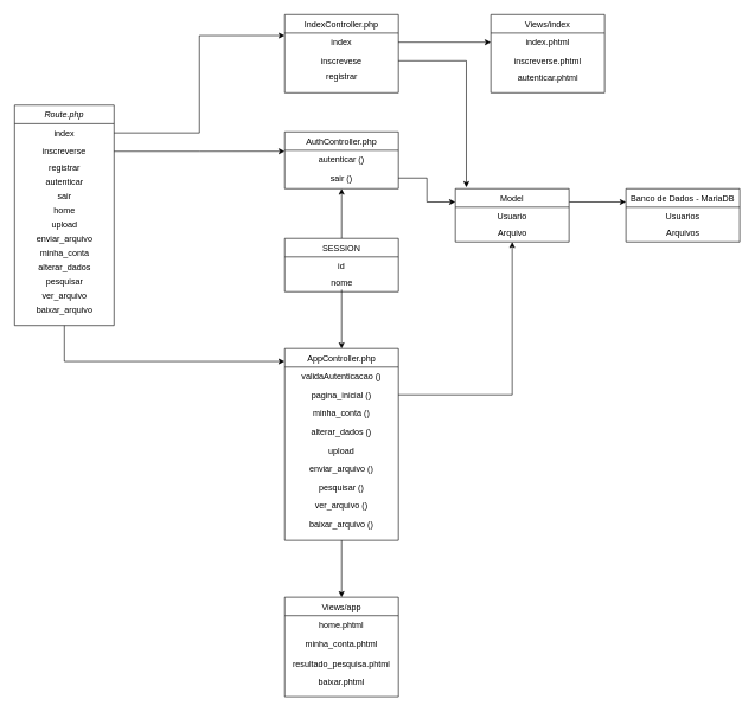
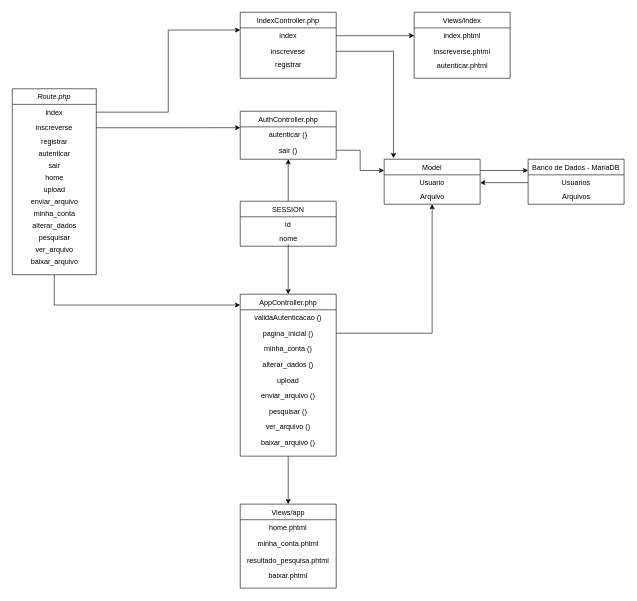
  <mxCell id="0" />
  <mxCell id="1" parent="0" />
  <mxCell id="2" style="edgeStyle=orthogonalEdgeStyle;rounded=0;orthogonalLoop=1;jettySize=auto;html=1;exitX=0.5;exitY=1;exitDx=0;exitDy=0;entryX=-0.001;entryY=0.067;entryDx=0;entryDy=0;entryPerimeter=0;" parent="1" source="3" target="33" edge="1"><mxGeometry relative="1" as="geometry" /></mxCell>
  <mxCell id="3" value="Route.php" style="swimlane;fontStyle=2;align=center;verticalAlign=top;childLayout=stackLayout;horizontal=1;startSize=26;horizontalStack=0;resizeParent=1;resizeLast=0;collapsible=1;marginBottom=0;rounded=0;shadow=0;strokeWidth=1;" parent="1" vertex="1"><mxGeometry x="20" y="147.5" width="140" height="310" as="geometry"><mxRectangle x="230" y="140" width="160" height="26" as="alternateBounds" /></mxGeometry></mxCell>
  <mxCell id="4" value="index" style="text;align=center;verticalAlign=top;spacingLeft=4;spacingRight=4;overflow=hidden;rotatable=0;points=[[0,0.5],[1,0.5]];portConstraint=eastwest;" parent="3" vertex="1"><mxGeometry y="26" width="140" height="26" as="geometry" /></mxCell>
  <mxCell id="5" value="inscreverse" style="text;align=center;verticalAlign=top;spacingLeft=4;spacingRight=4;overflow=hidden;rotatable=0;points=[[0,0.5],[1,0.5]];portConstraint=eastwest;rounded=0;shadow=0;html=0;" parent="3" vertex="1"><mxGeometry y="52" width="140" height="26" as="geometry" /></mxCell>
  <mxCell id="6" value="registrar" style="text;html=1;align=center;verticalAlign=middle;resizable=0;points=[];autosize=1;strokeColor=none;" parent="3" vertex="1"><mxGeometry y="78" width="140" height="20" as="geometry" /></mxCell>
  <mxCell id="7" value="autenticar" style="text;html=1;align=center;verticalAlign=middle;resizable=0;points=[];autosize=1;strokeColor=none;" parent="3" vertex="1"><mxGeometry y="98" width="140" height="20" as="geometry" /></mxCell>
  <mxCell id="8" value="sair&lt;br&gt;" style="text;html=1;align=center;verticalAlign=middle;resizable=0;points=[];autosize=1;strokeColor=none;" parent="3" vertex="1"><mxGeometry y="118" width="140" height="20" as="geometry" /></mxCell>
  <mxCell id="9" value="home" style="text;html=1;align=center;verticalAlign=middle;resizable=0;points=[];autosize=1;strokeColor=none;" parent="3" vertex="1"><mxGeometry y="138" width="140" height="20" as="geometry" /></mxCell>
  <mxCell id="10" value="upload" style="text;html=1;align=center;verticalAlign=middle;resizable=0;points=[];autosize=1;strokeColor=none;" parent="3" vertex="1"><mxGeometry y="158" width="140" height="20" as="geometry" /></mxCell>
  <mxCell id="11" value="enviar_arquivo" style="text;html=1;align=center;verticalAlign=middle;resizable=0;points=[];autosize=1;strokeColor=none;" parent="3" vertex="1"><mxGeometry y="178" width="140" height="20" as="geometry" /></mxCell>
  <mxCell id="12" value="minha_conta" style="text;html=1;align=center;verticalAlign=middle;resizable=0;points=[];autosize=1;strokeColor=none;" parent="3" vertex="1"><mxGeometry y="198" width="140" height="20" as="geometry" /></mxCell>
  <mxCell id="13" value="alterar_dados" style="text;html=1;align=center;verticalAlign=middle;resizable=0;points=[];autosize=1;strokeColor=none;" parent="3" vertex="1"><mxGeometry y="218" width="140" height="20" as="geometry" /></mxCell>
  <mxCell id="14" value="pesquisar" style="text;html=1;align=center;verticalAlign=middle;resizable=0;points=[];autosize=1;strokeColor=none;" parent="3" vertex="1"><mxGeometry y="238" width="140" height="20" as="geometry" /></mxCell>
  <mxCell id="15" value="ver_arquivo" style="text;html=1;align=center;verticalAlign=middle;resizable=0;points=[];autosize=1;strokeColor=none;" parent="3" vertex="1"><mxGeometry y="258" width="140" height="20" as="geometry" /></mxCell>
  <mxCell id="16" value="baixar_arquivo" style="text;html=1;align=center;verticalAlign=middle;resizable=0;points=[];autosize=1;strokeColor=none;" parent="3" vertex="1"><mxGeometry y="278" width="140" height="20" as="geometry" /></mxCell>
  <mxCell id="17" value="Views/index" style="swimlane;fontStyle=0;align=center;verticalAlign=top;childLayout=stackLayout;horizontal=1;startSize=26;horizontalStack=0;resizeParent=1;resizeLast=0;collapsible=1;marginBottom=0;rounded=0;shadow=0;strokeWidth=1;" parent="1" vertex="1"><mxGeometry x="690" y="20" width="160" height="110" as="geometry"><mxRectangle x="130" y="380" width="160" height="26" as="alternateBounds" /></mxGeometry></mxCell>
  <mxCell id="18" value="index.phtml" style="text;align=center;verticalAlign=top;spacingLeft=4;spacingRight=4;overflow=hidden;rotatable=0;points=[[0,0.5],[1,0.5]];portConstraint=eastwest;" parent="17" vertex="1"><mxGeometry y="26" width="160" height="26" as="geometry" /></mxCell>
  <mxCell id="19" value="inscreverse.phtml" style="text;align=center;verticalAlign=top;spacingLeft=4;spacingRight=4;overflow=hidden;rotatable=0;points=[[0,0.5],[1,0.5]];portConstraint=eastwest;rounded=0;shadow=0;html=0;" parent="17" vertex="1"><mxGeometry y="52" width="160" height="28" as="geometry" /></mxCell>
  <mxCell id="20" value="autenticar.phtml" style="text;html=1;align=center;verticalAlign=middle;resizable=0;points=[];autosize=1;strokeColor=none;" parent="17" vertex="1"><mxGeometry y="80" width="160" height="20" as="geometry" /></mxCell>
  <mxCell id="21" style="edgeStyle=orthogonalEdgeStyle;rounded=0;orthogonalLoop=1;jettySize=auto;html=1;exitX=1;exitY=0.25;exitDx=0;exitDy=0;entryX=0;entryY=0.25;entryDx=0;entryDy=0;" parent="1" source="22" target="48" edge="1"><mxGeometry relative="1" as="geometry" /></mxCell>
  <mxCell id="22" value="Model" style="swimlane;fontStyle=0;align=center;verticalAlign=top;childLayout=stackLayout;horizontal=1;startSize=26;horizontalStack=0;resizeParent=1;resizeLast=0;collapsible=1;marginBottom=0;rounded=0;shadow=0;strokeWidth=1;" parent="1" vertex="1"><mxGeometry x="640" y="265" width="160" height="75" as="geometry"><mxRectangle x="340" y="380" width="170" height="26" as="alternateBounds" /></mxGeometry></mxCell>
  <mxCell id="23" value="Usuario" style="text;align=center;verticalAlign=top;spacingLeft=4;spacingRight=4;overflow=hidden;rotatable=0;points=[[0,0.5],[1,0.5]];portConstraint=eastwest;" parent="22" vertex="1"><mxGeometry y="26" width="160" height="26" as="geometry" /></mxCell>
  <mxCell id="24" value="Arquivo" style="text;html=1;align=center;verticalAlign=middle;resizable=0;points=[];autosize=1;strokeColor=none;" parent="22" vertex="1"><mxGeometry y="52" width="160" height="20" as="geometry" /></mxCell>
  <mxCell id="25" value="IndexController.php" style="swimlane;fontStyle=0;align=center;verticalAlign=top;childLayout=stackLayout;horizontal=1;startSize=26;horizontalStack=0;resizeParent=1;resizeLast=0;collapsible=1;marginBottom=0;rounded=0;shadow=0;strokeWidth=1;" parent="1" vertex="1"><mxGeometry x="400" y="20" width="160" height="110" as="geometry"><mxRectangle x="550" y="140" width="160" height="26" as="alternateBounds" /></mxGeometry></mxCell>
  <mxCell id="26" value="index" style="text;align=center;verticalAlign=top;spacingLeft=4;spacingRight=4;overflow=hidden;rotatable=0;points=[[0,0.5],[1,0.5]];portConstraint=eastwest;" parent="25" vertex="1"><mxGeometry y="26" width="160" height="26" as="geometry" /></mxCell>
  <mxCell id="27" value="inscrevese" style="text;align=center;verticalAlign=top;spacingLeft=4;spacingRight=4;overflow=hidden;rotatable=0;points=[[0,0.5],[1,0.5]];portConstraint=eastwest;rounded=0;shadow=0;html=0;" parent="25" vertex="1"><mxGeometry y="52" width="160" height="26" as="geometry" /></mxCell>
  <mxCell id="28" value="registrar" style="text;html=1;align=center;verticalAlign=middle;resizable=0;points=[];autosize=1;strokeColor=none;" parent="25" vertex="1"><mxGeometry y="78" width="160" height="20" as="geometry" /></mxCell>
  <mxCell id="29" value="AuthController.php" style="swimlane;fontStyle=0;align=center;verticalAlign=top;childLayout=stackLayout;horizontal=1;startSize=26;horizontalStack=0;resizeParent=1;resizeLast=0;collapsible=1;marginBottom=0;rounded=0;shadow=0;strokeWidth=1;" parent="1" vertex="1"><mxGeometry x="400" y="185" width="160" height="80" as="geometry"><mxRectangle x="550" y="140" width="160" height="26" as="alternateBounds" /></mxGeometry></mxCell>
  <mxCell id="30" value="autenticar ()" style="text;align=center;verticalAlign=top;spacingLeft=4;spacingRight=4;overflow=hidden;rotatable=0;points=[[0,0.5],[1,0.5]];portConstraint=eastwest;" parent="29" vertex="1"><mxGeometry y="26" width="160" height="26" as="geometry" /></mxCell>
  <mxCell id="31" value="sair ()" style="text;align=center;verticalAlign=top;spacingLeft=4;spacingRight=4;overflow=hidden;rotatable=0;points=[[0,0.5],[1,0.5]];portConstraint=eastwest;rounded=0;shadow=0;html=0;" parent="29" vertex="1"><mxGeometry y="52" width="160" height="26" as="geometry" /></mxCell>
  <mxCell id="32" style="edgeStyle=orthogonalEdgeStyle;rounded=0;orthogonalLoop=1;jettySize=auto;html=1;exitX=0.5;exitY=1;exitDx=0;exitDy=0;entryX=0.5;entryY=0;entryDx=0;entryDy=0;" parent="1" source="33" target="43" edge="1"><mxGeometry relative="1" as="geometry" /></mxCell>
  <mxCell id="33" value="AppController.php" style="swimlane;fontStyle=0;align=center;verticalAlign=top;childLayout=stackLayout;horizontal=1;startSize=26;horizontalStack=0;resizeParent=1;resizeLast=0;collapsible=1;marginBottom=0;rounded=0;shadow=0;strokeWidth=1;" parent="1" vertex="1"><mxGeometry x="400" y="490" width="160" height="270" as="geometry"><mxRectangle x="550" y="140" width="160" height="26" as="alternateBounds" /></mxGeometry></mxCell>
  <mxCell id="34" value="validaAutenticacao ()" style="text;align=center;verticalAlign=top;spacingLeft=4;spacingRight=4;overflow=hidden;rotatable=0;points=[[0,0.5],[1,0.5]];portConstraint=eastwest;" parent="33" vertex="1"><mxGeometry y="26" width="160" height="26" as="geometry" /></mxCell>
  <mxCell id="35" value="pagina_inicial ()" style="text;align=center;verticalAlign=top;spacingLeft=4;spacingRight=4;overflow=hidden;rotatable=0;points=[[0,0.5],[1,0.5]];portConstraint=eastwest;rounded=0;shadow=0;html=0;" parent="33" vertex="1"><mxGeometry y="52" width="160" height="26" as="geometry" /></mxCell>
  <mxCell id="36" value="minha_conta ()" style="text;align=center;verticalAlign=top;spacingLeft=4;spacingRight=4;overflow=hidden;rotatable=0;points=[[0,0.5],[1,0.5]];portConstraint=eastwest;rounded=0;shadow=0;html=0;" parent="33" vertex="1"><mxGeometry y="78" width="160" height="26" as="geometry" /></mxCell>
  <mxCell id="37" value="alterar_dados ()" style="text;align=center;verticalAlign=top;spacingLeft=4;spacingRight=4;overflow=hidden;rotatable=0;points=[[0,0.5],[1,0.5]];portConstraint=eastwest;rounded=0;shadow=0;html=0;" parent="33" vertex="1"><mxGeometry y="104" width="160" height="26" as="geometry" /></mxCell>
  <mxCell id="38" value="upload" style="text;align=center;verticalAlign=top;spacingLeft=4;spacingRight=4;overflow=hidden;rotatable=0;points=[[0,0.5],[1,0.5]];portConstraint=eastwest;rounded=0;shadow=0;html=0;" parent="33" vertex="1"><mxGeometry y="130" width="160" height="26" as="geometry" /></mxCell>
  <mxCell id="39" value="enviar_arquivo ()" style="text;align=center;verticalAlign=top;spacingLeft=4;spacingRight=4;overflow=hidden;rotatable=0;points=[[0,0.5],[1,0.5]];portConstraint=eastwest;rounded=0;shadow=0;html=0;" parent="33" vertex="1"><mxGeometry y="156" width="160" height="26" as="geometry" /></mxCell>
  <mxCell id="40" value="pesquisar ()" style="text;align=center;verticalAlign=top;spacingLeft=4;spacingRight=4;overflow=hidden;rotatable=0;points=[[0,0.5],[1,0.5]];portConstraint=eastwest;rounded=0;shadow=0;html=0;" parent="33" vertex="1"><mxGeometry y="182" width="160" height="26" as="geometry" /></mxCell>
  <mxCell id="41" value="ver_arquivo ()" style="text;align=center;verticalAlign=top;spacingLeft=4;spacingRight=4;overflow=hidden;rotatable=0;points=[[0,0.5],[1,0.5]];portConstraint=eastwest;rounded=0;shadow=0;html=0;" parent="33" vertex="1"><mxGeometry y="208" width="160" height="26" as="geometry" /></mxCell>
  <mxCell id="42" value="baixar_arquivo ()" style="text;align=center;verticalAlign=top;spacingLeft=4;spacingRight=4;overflow=hidden;rotatable=0;points=[[0,0.5],[1,0.5]];portConstraint=eastwest;rounded=0;shadow=0;html=0;" parent="33" vertex="1"><mxGeometry y="234" width="160" height="26" as="geometry" /></mxCell>
  <mxCell id="43" value="Views/app" style="swimlane;fontStyle=0;align=center;verticalAlign=top;childLayout=stackLayout;horizontal=1;startSize=26;horizontalStack=0;resizeParent=1;resizeLast=0;collapsible=1;marginBottom=0;rounded=0;shadow=0;strokeWidth=1;" parent="1" vertex="1"><mxGeometry x="400" y="840" width="160" height="140" as="geometry"><mxRectangle x="130" y="380" width="160" height="26" as="alternateBounds" /></mxGeometry></mxCell>
  <mxCell id="44" value="home.phtml" style="text;align=center;verticalAlign=top;spacingLeft=4;spacingRight=4;overflow=hidden;rotatable=0;points=[[0,0.5],[1,0.5]];portConstraint=eastwest;" parent="43" vertex="1"><mxGeometry y="26" width="160" height="26" as="geometry" /></mxCell>
  <mxCell id="45" value="minha_conta.phtml" style="text;align=center;verticalAlign=top;spacingLeft=4;spacingRight=4;overflow=hidden;rotatable=0;points=[[0,0.5],[1,0.5]];portConstraint=eastwest;rounded=0;shadow=0;html=0;" parent="43" vertex="1"><mxGeometry y="52" width="160" height="28" as="geometry" /></mxCell>
  <mxCell id="46" value="resultado_pesquisa.phtml" style="text;align=center;verticalAlign=top;spacingLeft=4;spacingRight=4;overflow=hidden;rotatable=0;points=[[0,0.5],[1,0.5]];portConstraint=eastwest;" parent="43" vertex="1"><mxGeometry y="80" width="160" height="26" as="geometry" /></mxCell>
  <mxCell id="47" value="baixar.phtml" style="text;align=center;verticalAlign=top;spacingLeft=4;spacingRight=4;overflow=hidden;rotatable=0;points=[[0,0.5],[1,0.5]];portConstraint=eastwest;" parent="43" vertex="1"><mxGeometry y="106" width="160" height="26" as="geometry" /></mxCell>
  <mxCell id="48" value="Banco de Dados - MariaDB" style="swimlane;fontStyle=0;align=center;verticalAlign=top;childLayout=stackLayout;horizontal=1;startSize=26;horizontalStack=0;resizeParent=1;resizeLast=0;collapsible=1;marginBottom=0;rounded=0;shadow=0;strokeWidth=1;" parent="1" vertex="1"><mxGeometry x="880" y="265" width="160" height="75" as="geometry"><mxRectangle x="340" y="380" width="170" height="26" as="alternateBounds" /></mxGeometry></mxCell>
  <mxCell id="49" value="Usuarios" style="text;align=center;verticalAlign=top;spacingLeft=4;spacingRight=4;overflow=hidden;rotatable=0;points=[[0,0.5],[1,0.5]];portConstraint=eastwest;" parent="48" vertex="1"><mxGeometry y="26" width="160" height="26" as="geometry" /></mxCell>
  <mxCell id="50" value="Arquivos" style="text;html=1;align=center;verticalAlign=middle;resizable=0;points=[];autosize=1;strokeColor=none;" parent="48" vertex="1"><mxGeometry y="52" width="160" height="20" as="geometry" /></mxCell>
  <mxCell id="51" style="edgeStyle=orthogonalEdgeStyle;rounded=0;orthogonalLoop=1;jettySize=auto;html=1;exitX=0.5;exitY=0;exitDx=0;exitDy=0;entryX=0.5;entryY=1;entryDx=0;entryDy=0;" parent="1" source="52" target="29" edge="1"><mxGeometry relative="1" as="geometry" /></mxCell>
  <mxCell id="52" value="SESSION" style="swimlane;fontStyle=0;align=center;verticalAlign=top;childLayout=stackLayout;horizontal=1;startSize=26;horizontalStack=0;resizeParent=1;resizeLast=0;collapsible=1;marginBottom=0;rounded=0;shadow=0;strokeWidth=1;" parent="1" vertex="1"><mxGeometry x="400" y="335" width="160" height="75" as="geometry"><mxRectangle x="340" y="380" width="170" height="26" as="alternateBounds" /></mxGeometry></mxCell>
  <mxCell id="53" value="id" style="text;align=center;verticalAlign=top;spacingLeft=4;spacingRight=4;overflow=hidden;rotatable=0;points=[[0,0.5],[1,0.5]];portConstraint=eastwest;" parent="52" vertex="1"><mxGeometry y="26" width="160" height="26" as="geometry" /></mxCell>
  <mxCell id="54" value="nome" style="text;html=1;align=center;verticalAlign=middle;resizable=0;points=[];autosize=1;strokeColor=none;" parent="52" vertex="1"><mxGeometry y="52" width="160" height="20" as="geometry" /></mxCell>
  <mxCell id="55" style="edgeStyle=orthogonalEdgeStyle;rounded=0;orthogonalLoop=1;jettySize=auto;html=1;exitX=1;exitY=0.5;exitDx=0;exitDy=0;entryX=0;entryY=0.137;entryDx=0;entryDy=0;entryPerimeter=0;" parent="1" source="4" target="26" edge="1"><mxGeometry relative="1" as="geometry" /></mxCell>
  <mxCell id="56" style="edgeStyle=orthogonalEdgeStyle;rounded=0;orthogonalLoop=1;jettySize=auto;html=1;exitX=1;exitY=0.5;exitDx=0;exitDy=0;entryX=0.097;entryY=-0.025;entryDx=0;entryDy=0;entryPerimeter=0;" parent="1" source="27" target="22" edge="1"><mxGeometry relative="1" as="geometry" /></mxCell>
  <mxCell id="57" style="edgeStyle=orthogonalEdgeStyle;rounded=0;orthogonalLoop=1;jettySize=auto;html=1;exitX=1;exitY=0.5;exitDx=0;exitDy=0;entryX=0;entryY=0.5;entryDx=0;entryDy=0;" parent="1" source="26" target="18" edge="1"><mxGeometry relative="1" as="geometry" /></mxCell>
  <mxCell id="58" style="edgeStyle=orthogonalEdgeStyle;rounded=0;orthogonalLoop=1;jettySize=auto;html=1;exitX=1;exitY=0.5;exitDx=0;exitDy=0;entryX=0.5;entryY=1;entryDx=0;entryDy=0;" parent="1" source="35" target="22" edge="1"><mxGeometry relative="1" as="geometry" /></mxCell>
+ <mxCell id="59" style="edgeStyle=orthogonalEdgeStyle;rounded=0;orthogonalLoop=1;jettySize=auto;html=1;exitX=0;exitY=0.5;exitDx=0;exitDy=0;entryX=1;entryY=0.5;entryDx=0;entryDy=0;" parent="1" source="49" target="23" edge="1"><mxGeometry relative="1" as="geometry" /></mxCell>
  <mxCell id="60" style="edgeStyle=orthogonalEdgeStyle;rounded=0;orthogonalLoop=1;jettySize=auto;html=1;exitX=1;exitY=0.5;exitDx=0;exitDy=0;" parent="1" source="5" edge="1"><mxGeometry relative="1" as="geometry"><mxPoint x="400" y="212.429" as="targetPoint" /></mxGeometry></mxCell>
  <mxCell id="61" style="edgeStyle=orthogonalEdgeStyle;rounded=0;orthogonalLoop=1;jettySize=auto;html=1;entryX=0.5;entryY=0;entryDx=0;entryDy=0;" parent="1" source="54" target="33" edge="1"><mxGeometry relative="1" as="geometry" /></mxCell>
  <mxCell id="62" style="edgeStyle=orthogonalEdgeStyle;rounded=0;orthogonalLoop=1;jettySize=auto;html=1;exitX=1;exitY=0.5;exitDx=0;exitDy=0;entryX=0;entryY=0.25;entryDx=0;entryDy=0;" edge="1" parent="1" source="31" target="22"><mxGeometry relative="1" as="geometry" /></mxCell>
